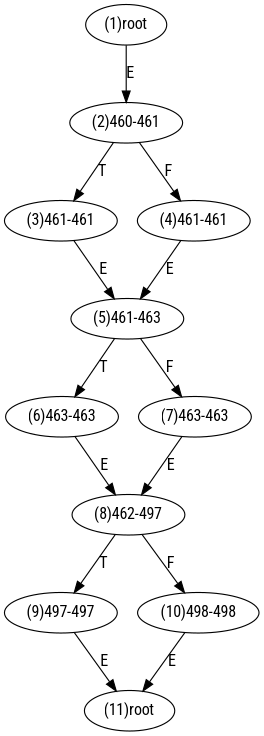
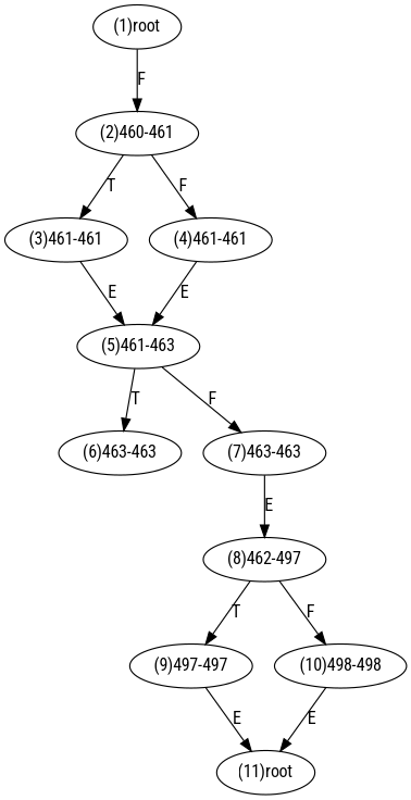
  digraph {
    fontname="Roboto Condensed"
    node [fontname="Roboto Condensed"]
    edge [fontname="Roboto Condensed"]
    n1 [label="(1)root"]
    n2 [label="(2)460-461"]
    n3 [label="(3)461-461"]
    n4 [label="(4)461-461"]
    n5 [label="(5)461-463"]
    n6 [label="(6)463-463"]
    n7 [label="(7)463-463"]
    n8 [label="(8)462-497"]
    n9 [label="(9)497-497"]
    n10 [label="(10)498-498"]
    n11 [label="(11)root"]
-   n1 -> n2 [label=E]
+   n1 -> n2 [label=F]
    n2 -> n3 [label=T]
    n2 -> n4 [label=F]
    n3 -> n5 [label=E]
    n4 -> n5 [label=E]
    n5 -> n6 [label=T]
    n5 -> n7 [label=F]
-   n6 -> n8 [label=E]
    n7 -> n8 [label=E]
    n8 -> n9 [label=T]
    n8 -> n10 [label=F]
    n9 -> n11 [label=E]
    n10 -> n11 [label=E]
  }
